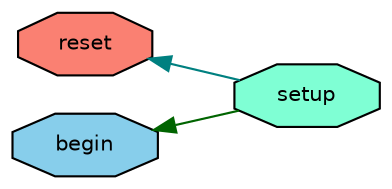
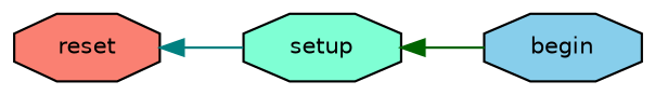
  digraph {
    rankdir=LR
    node [color=black fontname=Helvetica fontsize=10 shape=octagon style=filled]
    edge [dir=back fontname=Helvetica fontsize=10 labelfontname=Helvetica labelfontsize=10 style=solid]
    n1 [fillcolor=salmon fontcolor=black height=0.2 label=reset width=0.4]
    n2 [fillcolor=aquamarine height=0.2 label=setup width=0.4]
    n3 [fillcolor=skyblue height=0.2 label=begin width=0.4]
    n1 -> n2 [color=teal]
-   n3 -> n2 [color=darkgreen]
+   n2 -> n3 [color=darkgreen]
  }
